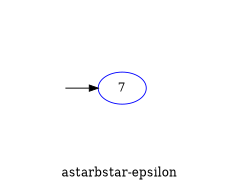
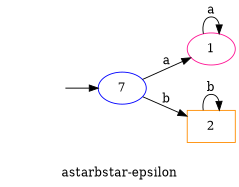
  digraph {
    label="astarbstar-epsilon"
    rankdir=LR
    node [shape=ellipse]
    n1 [color=blue label=7]
+   1 [color=deeppink]
+   2 [color=darkorange shape=box]
    __I__ [shape=circle style=invis width=0]
+   n1 -> 1 [label=a]
+   n1 -> 2 [label=b]
+   1 -> 1 [label=a]
+   2 -> 2 [label=b]
    __I__ -> n1
  }
